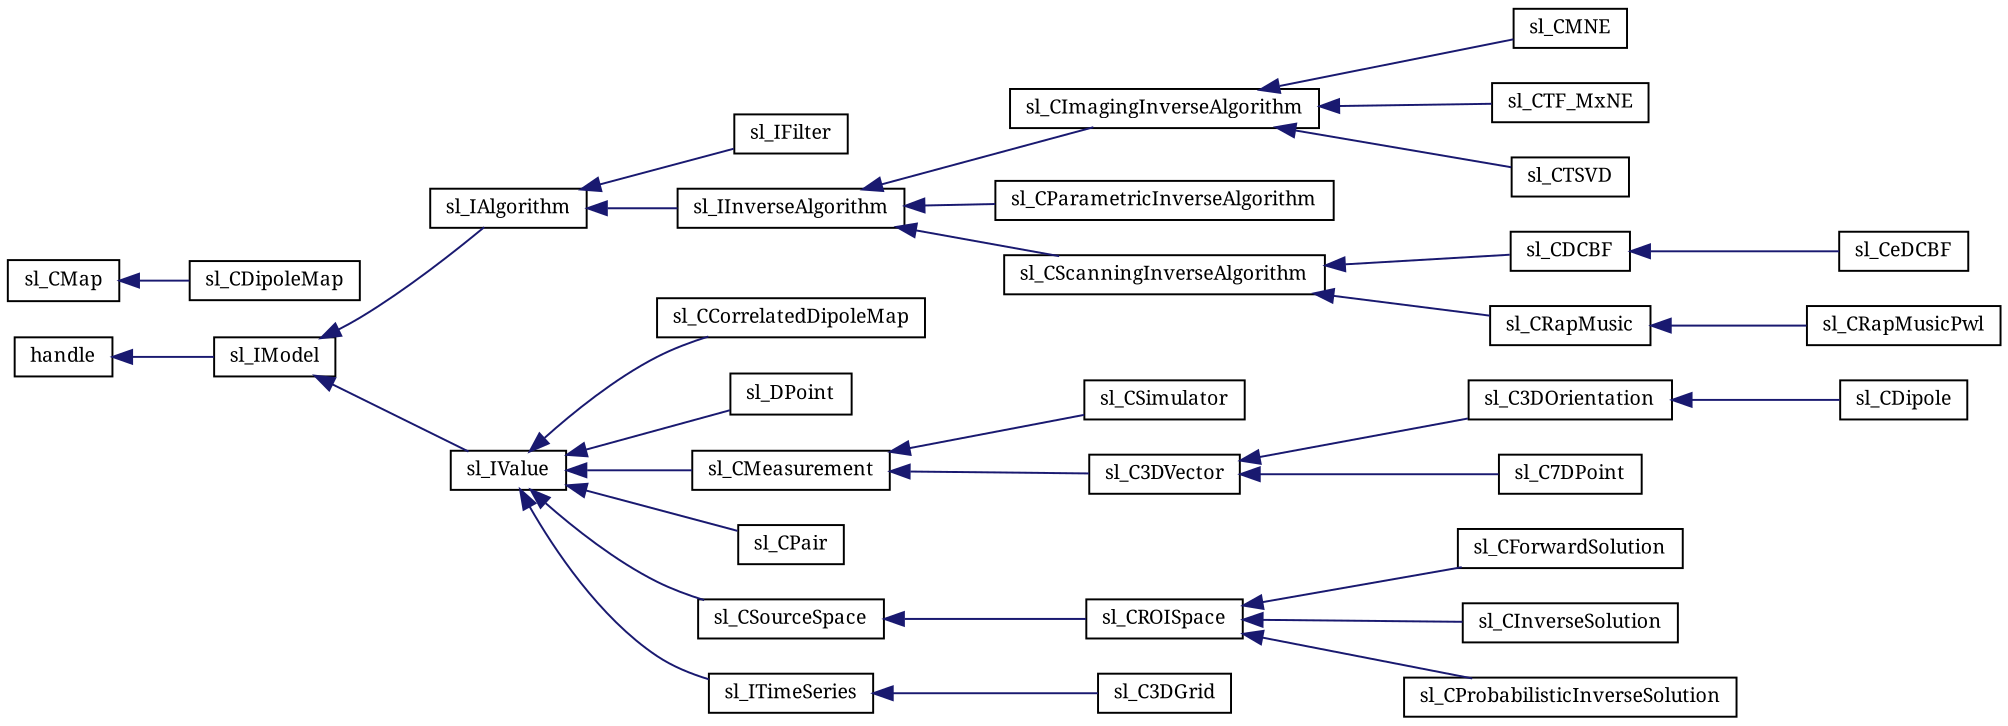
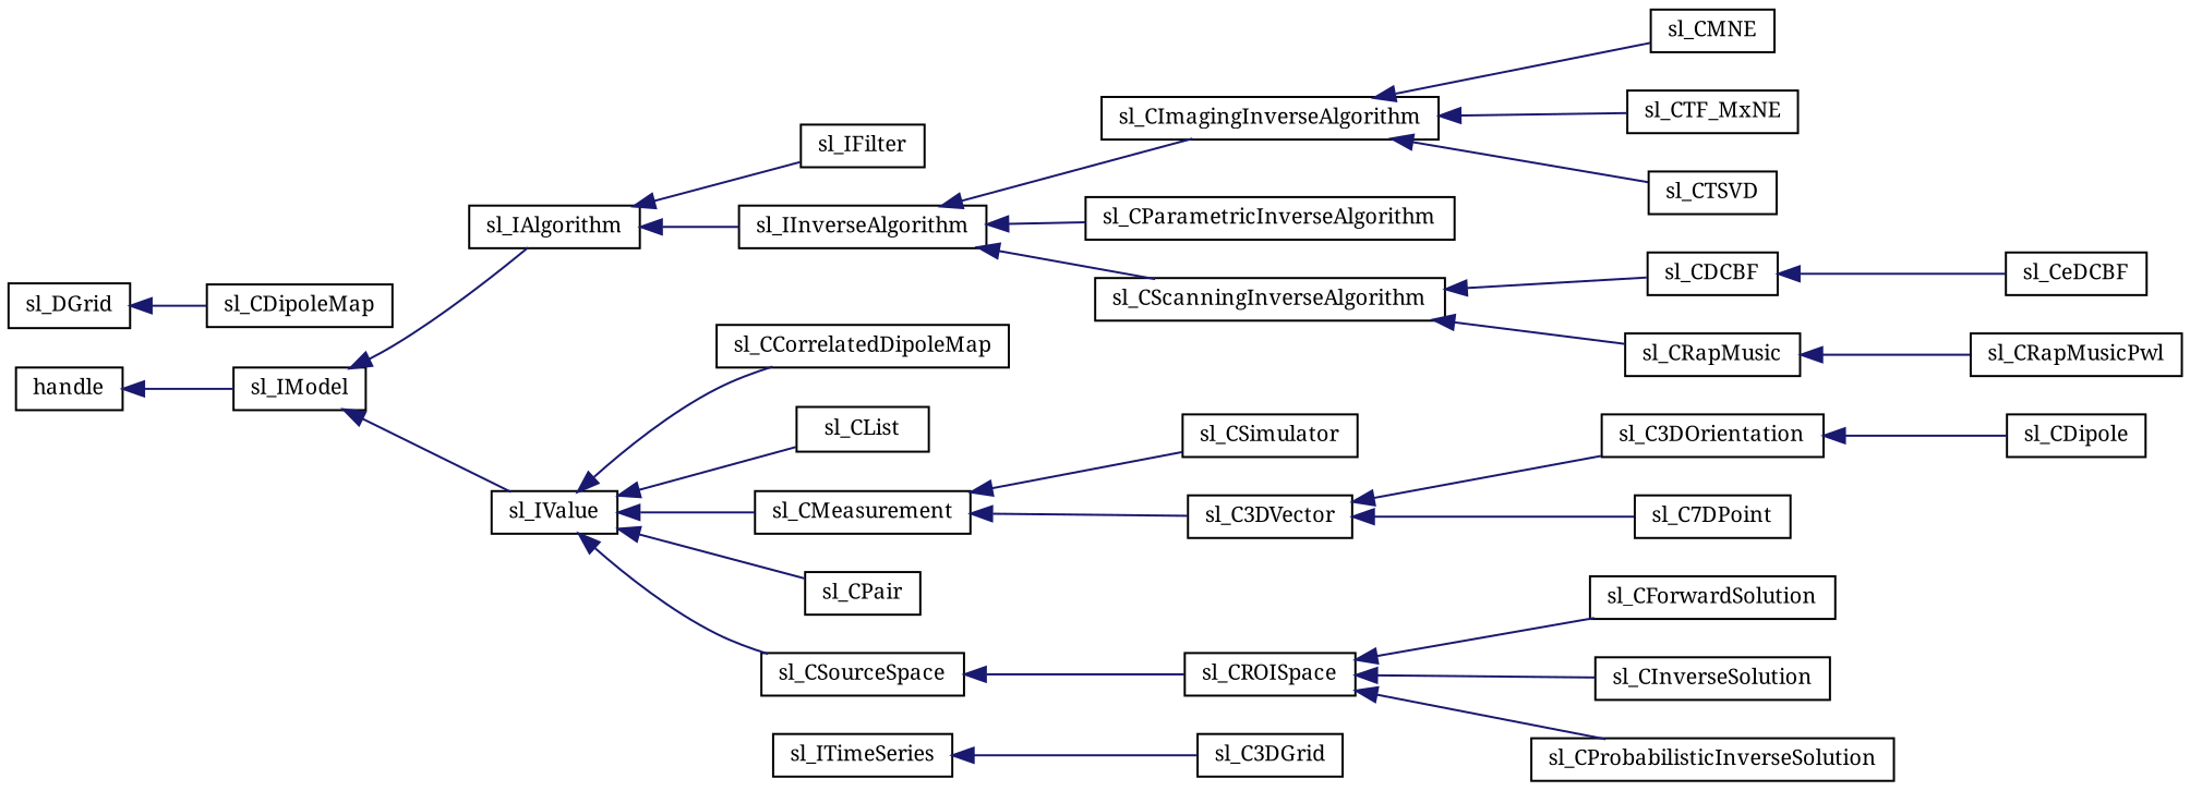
  digraph {
    fontname="Noto Serif"
    rankdir=LR
    node [color=black fillcolor=white fontname="Noto Serif" fontsize=10 shape=record style=filled]
    edge [color=midnightblue dir=back fontname="Noto Serif" fontsize=10 labelfontname=FreeSans labelfontsize=10 style=solid]
    n1 [height=0.2 label=handle width=0.4]
    n2 [height=0.2 label=sl_IModel width=0.4]
    n3 [height=0.2 label=sl_IAlgorithm width=0.4]
    n4 [height=0.2 label=sl_IValue width=0.4]
    n5 [height=0.2 label=sl_IFilter width=0.4]
    n6 [height=0.2 label=sl_IInverseAlgorithm width=0.4]
    n7 [height=0.2 label=sl_CCorrelatedDipoleMap width=0.4]
-   n8 [height=0.2 label=sl_DPoint width=0.4]
+   n8 [height=0.2 label=sl_CList width=0.4]
    n9 [height=0.2 label=sl_CMeasurement width=0.4]
    n10 [height=0.2 label=sl_CPair width=0.4]
    n11 [height=0.2 label=sl_CSourceSpace width=0.4]
    n12 [height=0.2 label=sl_ITimeSeries width=0.4]
    n13 [height=0.2 label=sl_CImagingInverseAlgorithm width=0.4]
    n14 [height=0.2 label=sl_CParametricInverseAlgorithm width=0.4]
    n15 [height=0.2 label=sl_CScanningInverseAlgorithm width=0.4]
    n16 [height=0.2 label=sl_CMNE width=0.4]
    n17 [height=0.2 label=sl_CTF_MxNE width=0.4]
    n18 [height=0.2 label=sl_CTSVD width=0.4]
    n19 [height=0.2 label=sl_CDCBF width=0.4]
    n20 [height=0.2 label=sl_CRapMusic width=0.4]
    n21 [height=0.2 label=sl_CeDCBF width=0.4]
    n22 [height=0.2 label=sl_CRapMusicPwl width=0.4]
-   n23 [height=0.2 label=sl_CMap width=0.4]
+   n23 [height=0.2 label=sl_DGrid width=0.4]
    n24 [height=0.2 label=sl_CDipoleMap width=0.4]
    n25 [height=0.2 label=sl_CSimulator width=0.4]
    n26 [height=0.2 label=sl_C3DVector width=0.4]
    n27 [height=0.2 label=sl_CROISpace width=0.4]
    n28 [height=0.2 label=sl_C3DGrid width=0.4]
    n29 [height=0.2 label=sl_CForwardSolution width=0.4]
    n30 [height=0.2 label=sl_CInverseSolution width=0.4]
    n31 [height=0.2 label=sl_CProbabilisticInverseSolution width=0.4]
    n32 [height=0.2 label=sl_C3DOrientation width=0.4]
    n33 [height=0.2 label=sl_C7DPoint width=0.4]
    n34 [height=0.2 label=sl_CDipole width=0.4]
    n1 -> n2
    n2 -> n3
    n2 -> n4
    n3 -> n5
    n3 -> n6
    n4 -> n7
    n4 -> n8
    n4 -> n9
    n4 -> n10
    n4 -> n11
-   n4 -> n12
    n6 -> n13
    n6 -> n14
    n6 -> n15
    n9 -> n25
    n9 -> n26
    n11 -> n27
    n12 -> n28
    n13 -> n16
    n13 -> n17
    n13 -> n18
    n15 -> n19
    n15 -> n20
    n19 -> n21
    n20 -> n22
    n23 -> n24
    n26 -> n32
    n26 -> n33
    n27 -> n29
    n27 -> n30
    n27 -> n31
    n32 -> n34
  }
